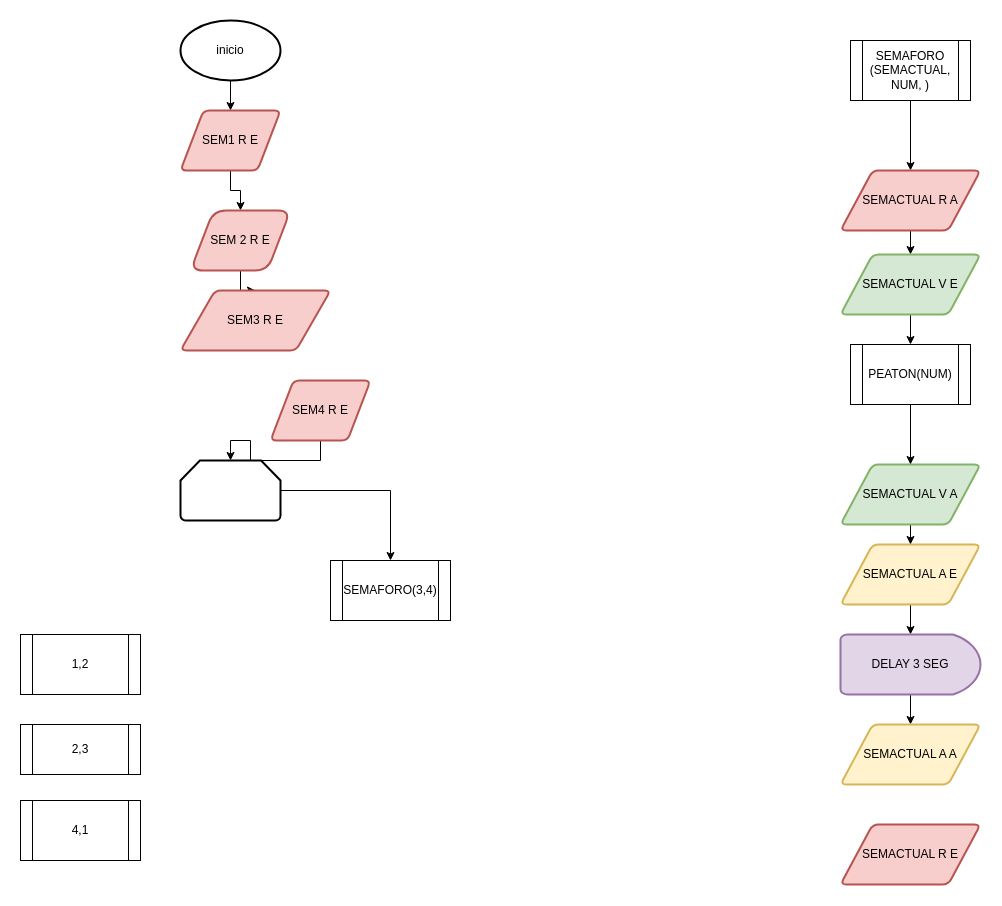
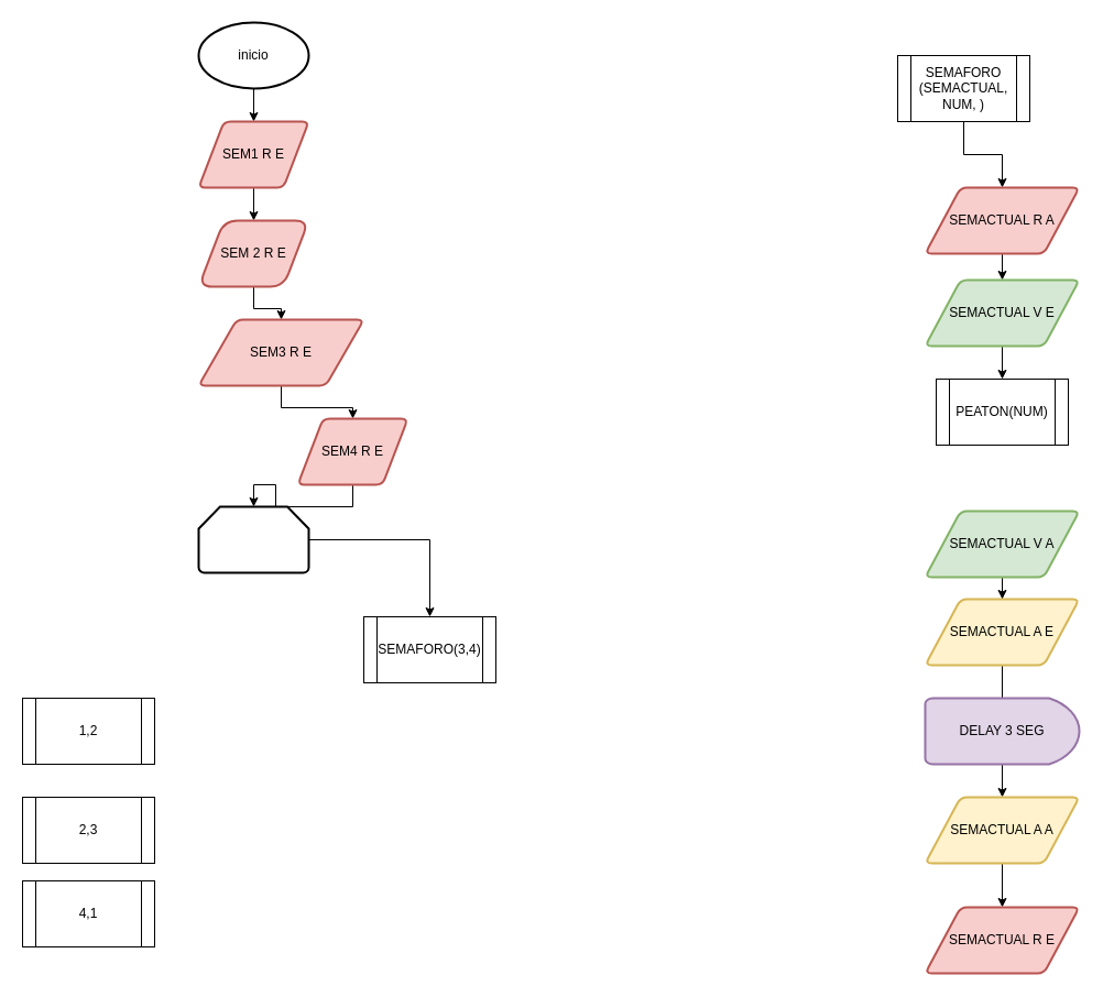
  <mxCell id="0" />
  <mxCell id="1" parent="0" />
  <mxCell id="2" value="" style="edgeStyle=orthogonalEdgeStyle;rounded=0;orthogonalLoop=1;jettySize=auto;html=1;" edge="1" parent="1" source="3" target="5"><mxGeometry relative="1" as="geometry" /></mxCell>
  <mxCell id="3" value="inicio " style="strokeWidth=2;html=1;shape=mxgraph.flowchart.start_1;whiteSpace=wrap;" vertex="1" parent="1"><mxGeometry x="180" y="20" width="100" height="60" as="geometry" /></mxCell>
  <mxCell id="4" value="" style="edgeStyle=orthogonalEdgeStyle;rounded=0;orthogonalLoop=1;jettySize=auto;html=1;" edge="1" parent="1" source="5" target="7"><mxGeometry relative="1" as="geometry" /></mxCell>
  <mxCell id="5" value="SEM1 R E" style="shape=parallelogram;html=1;strokeWidth=2;perimeter=parallelogramPerimeter;whiteSpace=wrap;rounded=1;arcSize=12;size=0.23;fillColor=#f8cecc;strokeColor=#b85450;" vertex="1" parent="1"><mxGeometry x="180" y="110" width="100" height="60" as="geometry" /></mxCell>
  <mxCell id="6" value="" style="edgeStyle=orthogonalEdgeStyle;rounded=0;orthogonalLoop=1;jettySize=auto;html=1;" edge="1" parent="1" source="7" target="9"><mxGeometry relative="1" as="geometry" /></mxCell>
- <mxCell id="7" value="&lt;div&gt;SEM 2 R E&lt;/div&gt;" style="shape=parallelogram;html=1;strokeWidth=2;perimeter=parallelogramPerimeter;whiteSpace=wrap;rounded=1;arcSize=25;size=0.23;fillColor=#f8cecc;strokeColor=#b85450;" vertex="1" parent="1"><mxGeometry x="190" y="210" width="100" height="60" as="geometry" /></mxCell>
+ <mxCell id="7" value="&lt;div&gt;SEM 2 R E&lt;/div&gt;" style="shape=parallelogram;html=1;strokeWidth=2;perimeter=parallelogramPerimeter;whiteSpace=wrap;rounded=1;arcSize=25;size=0.23;fillColor=#f8cecc;strokeColor=#b85450;" vertex="1" parent="1"><mxGeometry x="180" y="200" width="100" height="60" as="geometry" /></mxCell>
+ <mxCell id="8" value="" style="edgeStyle=orthogonalEdgeStyle;rounded=0;orthogonalLoop=1;jettySize=auto;html=1;" edge="1" parent="1" source="9" target="11"><mxGeometry relative="1" as="geometry" /></mxCell>
  <mxCell id="9" value="SEM3 R E" style="shape=parallelogram;html=1;strokeWidth=2;perimeter=parallelogramPerimeter;whiteSpace=wrap;rounded=1;arcSize=12;size=0.23;fillColor=#f8cecc;strokeColor=#b85450;" vertex="1" parent="1"><mxGeometry x="180" y="290" width="150" height="60" as="geometry" /></mxCell>
  <mxCell id="10" value="" style="edgeStyle=orthogonalEdgeStyle;rounded=0;orthogonalLoop=1;jettySize=auto;html=1;" edge="1" parent="1" source="11" target="13"><mxGeometry relative="1" as="geometry" /></mxCell>
  <mxCell id="11" value="SEM4 R E" style="shape=parallelogram;html=1;strokeWidth=2;perimeter=parallelogramPerimeter;whiteSpace=wrap;rounded=1;arcSize=12;size=0.23;fillColor=#f8cecc;strokeColor=#b85450;" vertex="1" parent="1"><mxGeometry x="270" y="380" width="100" height="60" as="geometry" /></mxCell>
  <mxCell id="12" style="edgeStyle=orthogonalEdgeStyle;rounded=0;orthogonalLoop=1;jettySize=auto;html=1;" edge="1" parent="1" source="13" target="31"><mxGeometry relative="1" as="geometry" /></mxCell>
  <mxCell id="13" value="" style="strokeWidth=2;html=1;shape=mxgraph.flowchart.loop_limit;whiteSpace=wrap;" vertex="1" parent="1"><mxGeometry x="180" y="460" width="100" height="60" as="geometry" /></mxCell>
  <mxCell id="14" value="" style="edgeStyle=orthogonalEdgeStyle;rounded=0;orthogonalLoop=1;jettySize=auto;html=1;exitX=0.5;exitY=1;exitDx=0;exitDy=0;" edge="1" parent="1" source="30" target="16"><mxGeometry relative="1" as="geometry"><mxPoint x="840" y="110" as="sourcePoint" /></mxGeometry></mxCell>
  <mxCell id="15" value="" style="edgeStyle=orthogonalEdgeStyle;rounded=0;orthogonalLoop=1;jettySize=auto;html=1;" edge="1" source="16" target="18" parent="1"><mxGeometry relative="1" as="geometry" /></mxCell>
  <mxCell id="16" value="SEMACTUAL R A" style="shape=parallelogram;html=1;strokeWidth=2;perimeter=parallelogramPerimeter;whiteSpace=wrap;rounded=1;arcSize=12;size=0.23;fillColor=#f8cecc;strokeColor=#b85450;" vertex="1" parent="1"><mxGeometry x="840" y="170" width="140" height="60" as="geometry" /></mxCell>
  <mxCell id="17" value="" style="edgeStyle=orthogonalEdgeStyle;rounded=0;orthogonalLoop=1;jettySize=auto;html=1;" edge="1" source="18" target="28" parent="1"><mxGeometry relative="1" as="geometry" /></mxCell>
  <mxCell id="18" value="SEMACTUAL V E" style="shape=parallelogram;html=1;strokeWidth=2;perimeter=parallelogramPerimeter;whiteSpace=wrap;rounded=1;arcSize=12;size=0.23;fillColor=#d5e8d4;strokeColor=#82b366;direction=west;" vertex="1" parent="1"><mxGeometry x="840" y="254" width="140" height="60" as="geometry" /></mxCell>
  <mxCell id="19" value="" style="edgeStyle=orthogonalEdgeStyle;rounded=0;orthogonalLoop=1;jettySize=auto;html=1;" edge="1" source="20" target="22" parent="1"><mxGeometry relative="1" as="geometry" /></mxCell>
  <mxCell id="20" value="SEMACTUAL V A" style="shape=parallelogram;html=1;strokeWidth=2;perimeter=parallelogramPerimeter;whiteSpace=wrap;rounded=1;arcSize=12;size=0.23;fillColor=#d5e8d4;strokeColor=#82b366;" vertex="1" parent="1"><mxGeometry x="840" y="464" width="140" height="60" as="geometry" /></mxCell>
- <mxCell id="21" value="" style="edgeStyle=orthogonalEdgeStyle;rounded=0;orthogonalLoop=1;jettySize=auto;html=1;" edge="1" source="22" target="24" parent="1"><mxGeometry relative="1" as="geometry" /></mxCell>
+ <mxCell id="21" value="" style="edgeStyle=orthogonalEdgeStyle;rounded=0;orthogonalLoop=1;jettySize=auto;html=1;endArrow=none;" edge="1" source="22" target="24" parent="1"><mxGeometry relative="1" as="geometry" /></mxCell>
  <mxCell id="22" value="SEMACTUAL A E" style="shape=parallelogram;html=1;strokeWidth=2;perimeter=parallelogramPerimeter;whiteSpace=wrap;rounded=1;arcSize=12;size=0.23;fillColor=#fff2cc;strokeColor=#d6b656;" vertex="1" parent="1"><mxGeometry x="840" y="544" width="140" height="60" as="geometry" /></mxCell>
  <mxCell id="23" value="" style="edgeStyle=orthogonalEdgeStyle;rounded=0;orthogonalLoop=1;jettySize=auto;html=1;" edge="1" source="24" target="26" parent="1"><mxGeometry relative="1" as="geometry" /></mxCell>
  <mxCell id="24" value="DELAY 3 SEG" style="strokeWidth=2;html=1;shape=mxgraph.flowchart.delay;whiteSpace=wrap;fillColor=#e1d5e7;strokeColor=#9673a6;" vertex="1" parent="1"><mxGeometry x="840" y="634" width="140" height="60" as="geometry" /></mxCell>
+ <mxCell id="25" value="" style="edgeStyle=orthogonalEdgeStyle;rounded=0;orthogonalLoop=1;jettySize=auto;html=1;" edge="1" source="26" target="29" parent="1"><mxGeometry relative="1" as="geometry" /></mxCell>
  <mxCell id="26" value="SEMACTUAL A A" style="shape=parallelogram;html=1;strokeWidth=2;perimeter=parallelogramPerimeter;whiteSpace=wrap;rounded=1;arcSize=12;size=0.23;fillColor=#fff2cc;strokeColor=#d6b656;" vertex="1" parent="1"><mxGeometry x="840" y="724" width="140" height="60" as="geometry" /></mxCell>
- <mxCell id="27" value="" style="edgeStyle=orthogonalEdgeStyle;rounded=0;orthogonalLoop=1;jettySize=auto;html=1;" edge="1" source="28" target="20" parent="1"><mxGeometry relative="1" as="geometry" /></mxCell>
  <mxCell id="28" value="PEATON(NUM)" style="shape=process;whiteSpace=wrap;html=1;backgroundOutline=1;" vertex="1" parent="1"><mxGeometry x="850" y="344" width="120" height="60" as="geometry" /></mxCell>
  <mxCell id="29" value="SEMACTUAL R E" style="shape=parallelogram;html=1;strokeWidth=2;perimeter=parallelogramPerimeter;whiteSpace=wrap;rounded=1;arcSize=12;size=0.23;fillColor=#f8cecc;strokeColor=#b85450;" vertex="1" parent="1"><mxGeometry x="840" y="824" width="140" height="60" as="geometry" /></mxCell>
- <mxCell id="30" value="SEMAFORO (SEMACTUAL, NUM, )" style="shape=process;whiteSpace=wrap;html=1;backgroundOutline=1;" vertex="1" parent="1"><mxGeometry x="850" y="40" width="120" height="60" as="geometry" /></mxCell>
+ <mxCell id="30" value="SEMAFORO (SEMACTUAL, NUM, )" style="shape=process;whiteSpace=wrap;html=1;backgroundOutline=1;" vertex="1" parent="1"><mxGeometry x="815" y="50" width="120" height="60" as="geometry" /></mxCell>
  <mxCell id="31" value="&lt;div&gt;SEMAFORO(3,4)&lt;/div&gt;" style="shape=process;whiteSpace=wrap;html=1;backgroundOutline=1;" vertex="1" parent="1"><mxGeometry x="330" y="560" width="120" height="60" as="geometry" /></mxCell>
  <mxCell id="32" value="1,2" style="shape=process;whiteSpace=wrap;html=1;backgroundOutline=1;" vertex="1" parent="1"><mxGeometry x="20" y="634" width="120" height="60" as="geometry" /></mxCell>
- <mxCell id="33" value="2,3" style="shape=process;whiteSpace=wrap;html=1;backgroundOutline=1;" vertex="1" parent="1"><mxGeometry x="20" y="724" width="120" height="50" as="geometry" /></mxCell>
+ <mxCell id="33" value="2,3" style="shape=process;whiteSpace=wrap;html=1;backgroundOutline=1;" vertex="1" parent="1"><mxGeometry x="20" y="724" width="120" height="60" as="geometry" /></mxCell>
  <mxCell id="34" value="4,1" style="shape=process;whiteSpace=wrap;html=1;backgroundOutline=1;" vertex="1" parent="1"><mxGeometry x="20" y="800" width="120" height="60" as="geometry" /></mxCell>
